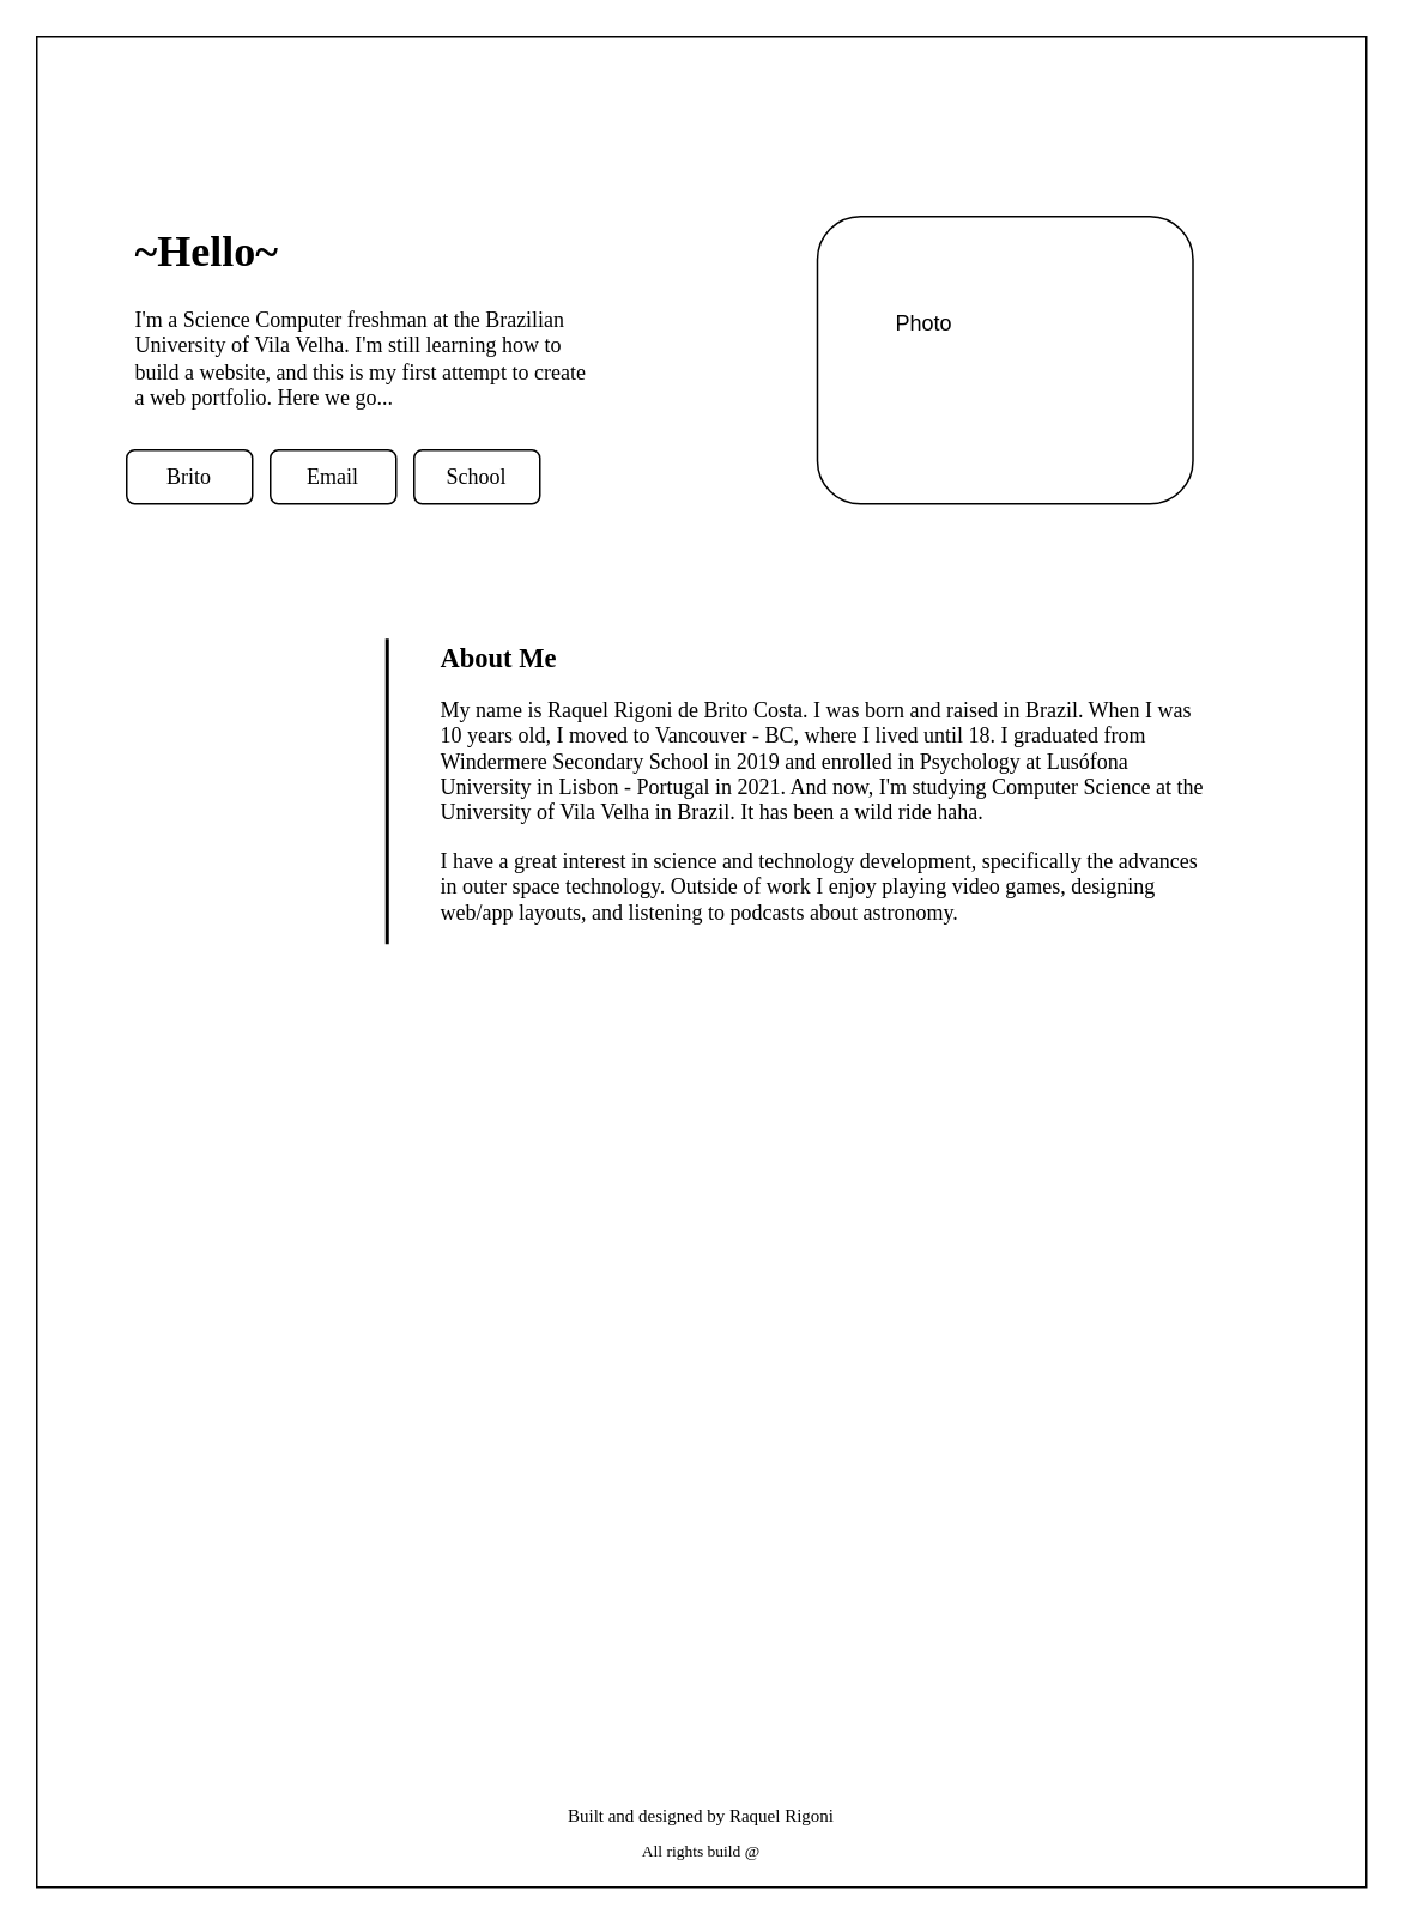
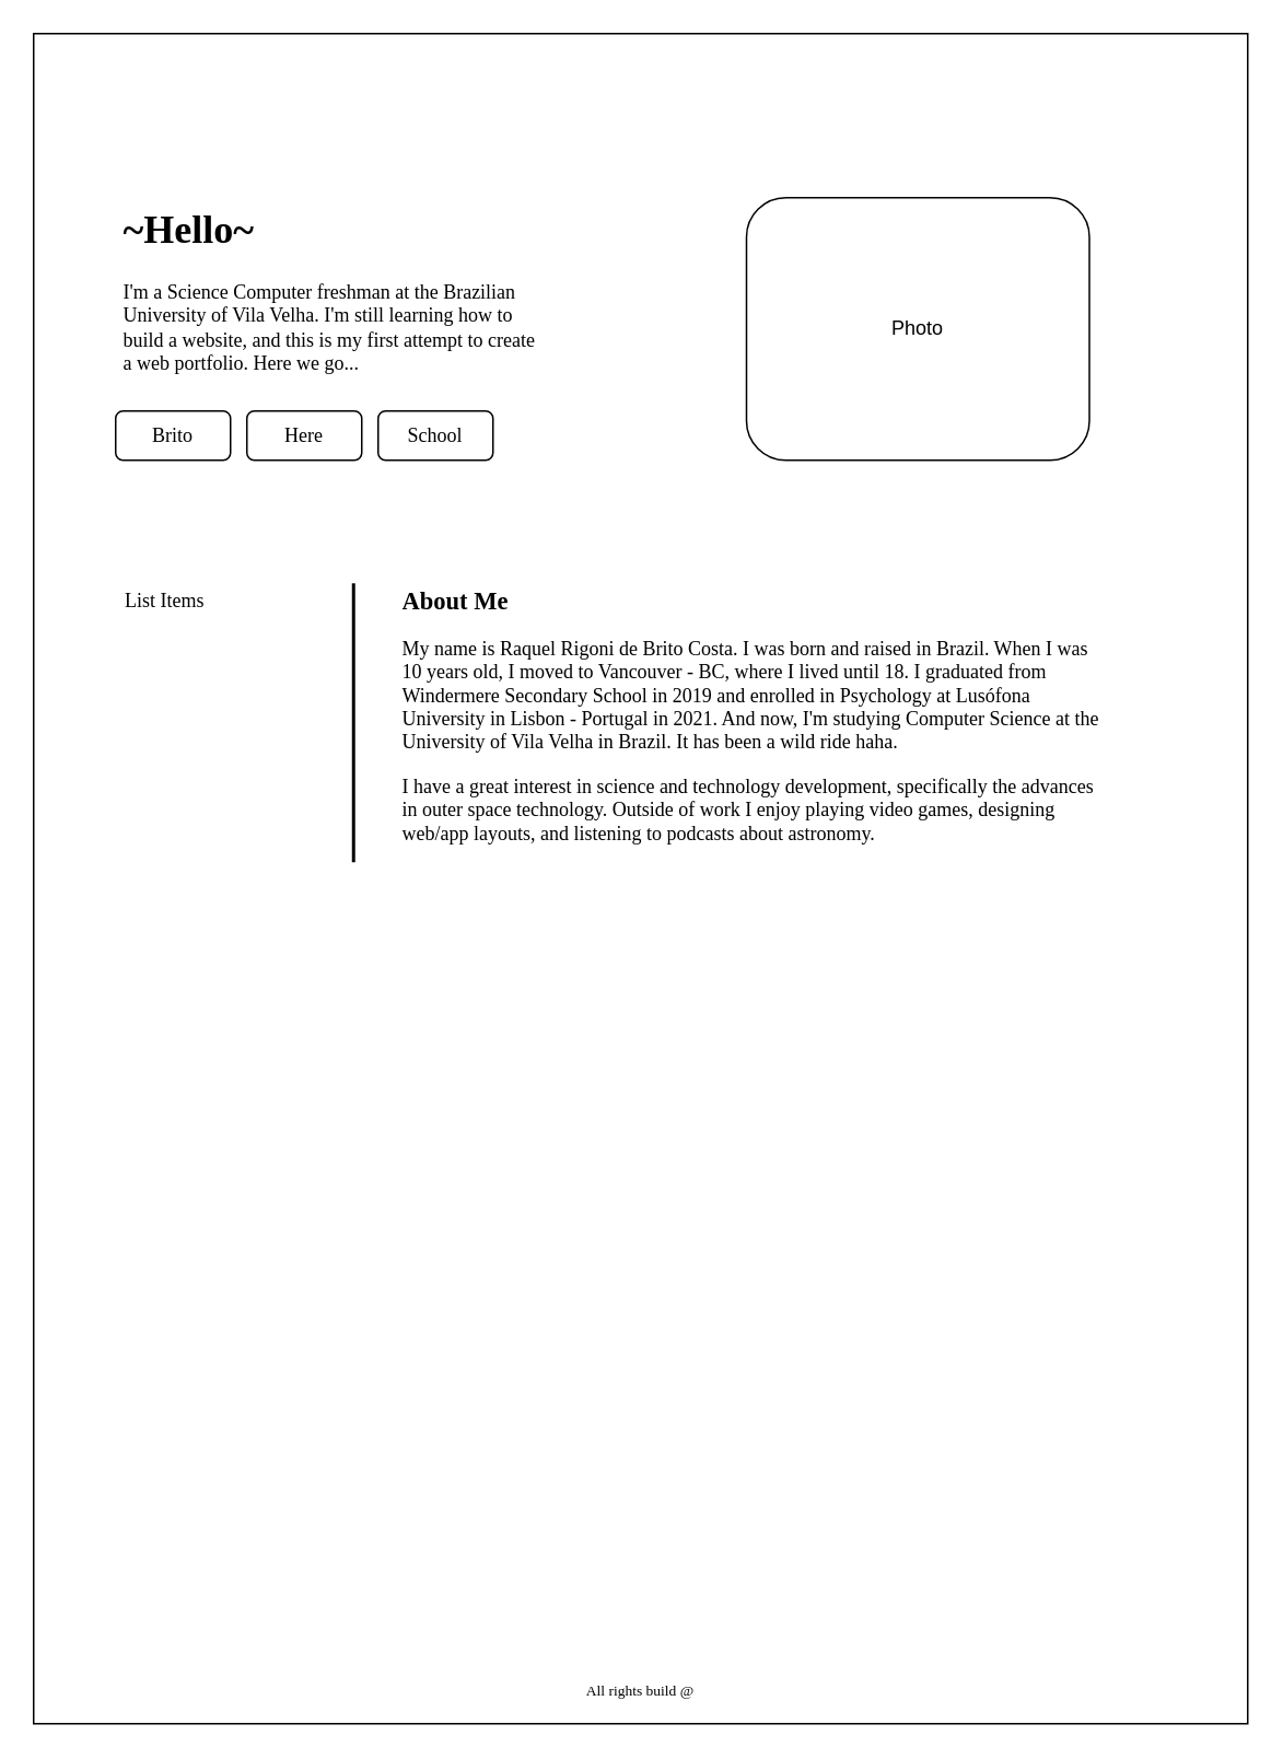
  <mxCell id="0" />
  <mxCell id="1" parent="0" />
  <mxCell id="2" value="" style="rounded=0;whiteSpace=wrap;html=1;labelBorderColor=none;fontColor=none;noLabel=1;" vertex="1" parent="1"><mxGeometry x="20" y="20" width="740" height="1030" as="geometry" /></mxCell>
  <mxCell id="3" value="&lt;h1&gt;~Hello~&lt;/h1&gt;&lt;p&gt;&lt;span style=&quot;text-align: center;&quot;&gt;I'm a Science Computer freshman at the Brazilian University of Vila Velha. I'm still learning how to build a website, and this is my first attempt to create a web portfolio. Here we go...&lt;/span&gt;&lt;br&gt;&lt;/p&gt;" style="text;html=1;strokeColor=none;fillColor=none;spacing=5;spacingTop=-20;whiteSpace=wrap;overflow=hidden;rounded=0;fontFamily=Times New Roman;" vertex="1" parent="1"><mxGeometry x="70" y="120" width="260" height="140" as="geometry" /></mxCell>
  <mxCell id="4" value="" style="rounded=1;whiteSpace=wrap;html=1;fontFamily=Times New Roman;" vertex="1" parent="1"><mxGeometry x="70" y="250" width="70" height="30" as="geometry" /></mxCell>
  <mxCell id="5" value="" style="rounded=1;whiteSpace=wrap;html=1;fontFamily=Times New Roman;" vertex="1" parent="1"><mxGeometry x="150" y="250" width="70" height="30" as="geometry" /></mxCell>
  <mxCell id="6" value="" style="rounded=1;whiteSpace=wrap;html=1;fontFamily=Times New Roman;" vertex="1" parent="1"><mxGeometry x="230" y="250" width="70" height="30" as="geometry" /></mxCell>
  <mxCell id="7" value="Brito" style="text;html=1;strokeColor=none;fillColor=none;align=center;verticalAlign=middle;whiteSpace=wrap;rounded=0;fontFamily=Times New Roman;" vertex="1" parent="1"><mxGeometry x="75" y="250" width="60" height="30" as="geometry" /></mxCell>
- <mxCell id="8" value="Email" style="text;html=1;strokeColor=none;fillColor=none;align=center;verticalAlign=middle;whiteSpace=wrap;rounded=0;fontFamily=Times New Roman;" vertex="1" parent="1"><mxGeometry x="155" y="250" width="60" height="30" as="geometry" /></mxCell>
+ <mxCell id="8" value="Here" style="text;html=1;strokeColor=none;fillColor=none;align=center;verticalAlign=middle;whiteSpace=wrap;rounded=0;fontFamily=Times New Roman;" vertex="1" parent="1"><mxGeometry x="155" y="250" width="60" height="30" as="geometry" /></mxCell>
  <mxCell id="9" value="School" style="text;html=1;strokeColor=none;fillColor=none;align=center;verticalAlign=middle;whiteSpace=wrap;rounded=0;fontFamily=Times New Roman;" vertex="1" parent="1"><mxGeometry x="235" y="250" width="60" height="30" as="geometry" /></mxCell>
  <mxCell id="10" value="" style="rounded=1;whiteSpace=wrap;html=1;fontFamily=Times New Roman;strokeColor=default;" vertex="1" parent="1"><mxGeometry x="454.5" y="120" width="209" height="160" as="geometry" /></mxCell>
- <mxCell id="11" value="Photo" style="text;html=1;strokeColor=none;fillColor=none;align=center;verticalAlign=middle;whiteSpace=wrap;rounded=0;" vertex="1" parent="1"><mxGeometry x="484" y="165" width="60" height="30" as="geometry" /></mxCell>
- <mxCell id="12" value="Built and designed by Raquel Rigoni" style="text;html=1;strokeColor=none;fillColor=none;align=center;verticalAlign=middle;whiteSpace=wrap;rounded=0;fontFamily=Times New Roman;fontSize=10;" vertex="1" parent="1"><mxGeometry x="300" y="1000" width="180" height="20" as="geometry" /></mxCell>
+ <mxCell id="11" value="Photo" style="text;html=1;strokeColor=none;fillColor=none;align=center;verticalAlign=middle;whiteSpace=wrap;rounded=0;" vertex="1" parent="1"><mxGeometry x="529" y="185" width="60" height="30" as="geometry" /></mxCell>
  <mxCell id="13" value="All rights build @" style="text;html=1;strokeColor=none;fillColor=none;align=center;verticalAlign=middle;whiteSpace=wrap;rounded=0;fontFamily=Times New Roman;fontSize=9;" vertex="1" parent="1"><mxGeometry x="335" y="1020" width="110" height="20" as="geometry" /></mxCell>
  <mxCell id="14" value="&lt;h2&gt;About Me&lt;/h2&gt;&lt;p style=&quot;font-size: 12px;&quot;&gt;&lt;font style=&quot;font-size: 12px;&quot;&gt;My name is Raquel Rigoni de Brito Costa. I was born and raised in Brazil. When I was 10 years old, I moved to Vancouver - BC, where I lived until 18. I graduated from Windermere Secondary School in 2019 and enrolled in Psychology at Lusófona University in Lisbon - Portugal in 2021. And now, I'm studying Computer Science at the University of Vila Velha in Brazil. It has been a wild ride haha.&amp;nbsp;&lt;br&gt;&lt;/font&gt;&lt;/p&gt;&lt;p style=&quot;font-size: 12px;&quot;&gt;&lt;font style=&quot;font-size: 12px;&quot;&gt;I have a great interest in science and technology development, specifically the advances in outer space technology.&lt;/font&gt;&lt;span style=&quot;font-size: 12px;&quot;&gt;&amp;nbsp;Outside of work I enjoy playing video games, designing web/app layouts, and listening to podcasts about astronomy.&lt;/span&gt;&lt;br&gt;&lt;/p&gt;&lt;p&gt;&lt;span style=&quot;font-size: 12px;&quot;&gt;&lt;br&gt;&lt;/span&gt;&lt;/p&gt;" style="text;html=1;strokeColor=none;fillColor=none;spacing=5;spacingTop=-20;whiteSpace=wrap;overflow=hidden;rounded=0;labelBorderColor=none;fontFamily=Times New Roman;fontSize=10;fontColor=none;" vertex="1" parent="1"><mxGeometry x="240" y="355" width="440" height="170" as="geometry" /></mxCell>
+ <mxCell id="15" value="List Items" style="text;strokeColor=none;fillColor=none;align=left;verticalAlign=middle;spacingLeft=4;spacingRight=4;overflow=hidden;points=[[0,0.5],[1,0.5]];portConstraint=eastwest;rotatable=0;labelBorderColor=none;fontFamily=Times New Roman;fontSize=12;fontColor=#000000;" vertex="1" parent="1"><mxGeometry x="70" y="355" width="80" height="20" as="geometry" /></mxCell>
  <mxCell id="16" value="" style="line;strokeWidth=2;html=1;labelBorderColor=none;fontFamily=Times New Roman;fontSize=12;fontColor=#000000;rotation=90;" vertex="1" parent="1"><mxGeometry x="130" y="435" width="170" height="10" as="geometry" /></mxCell>
